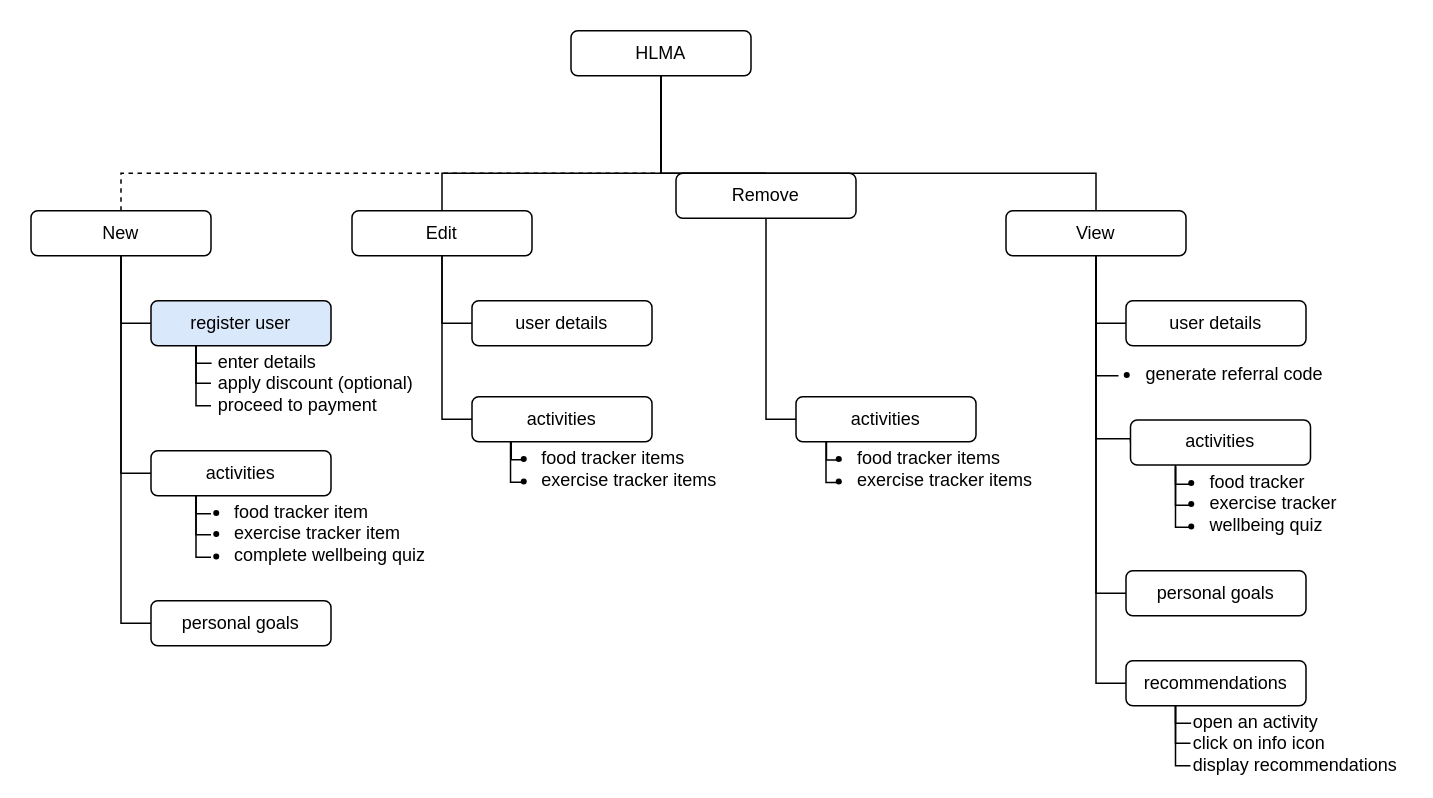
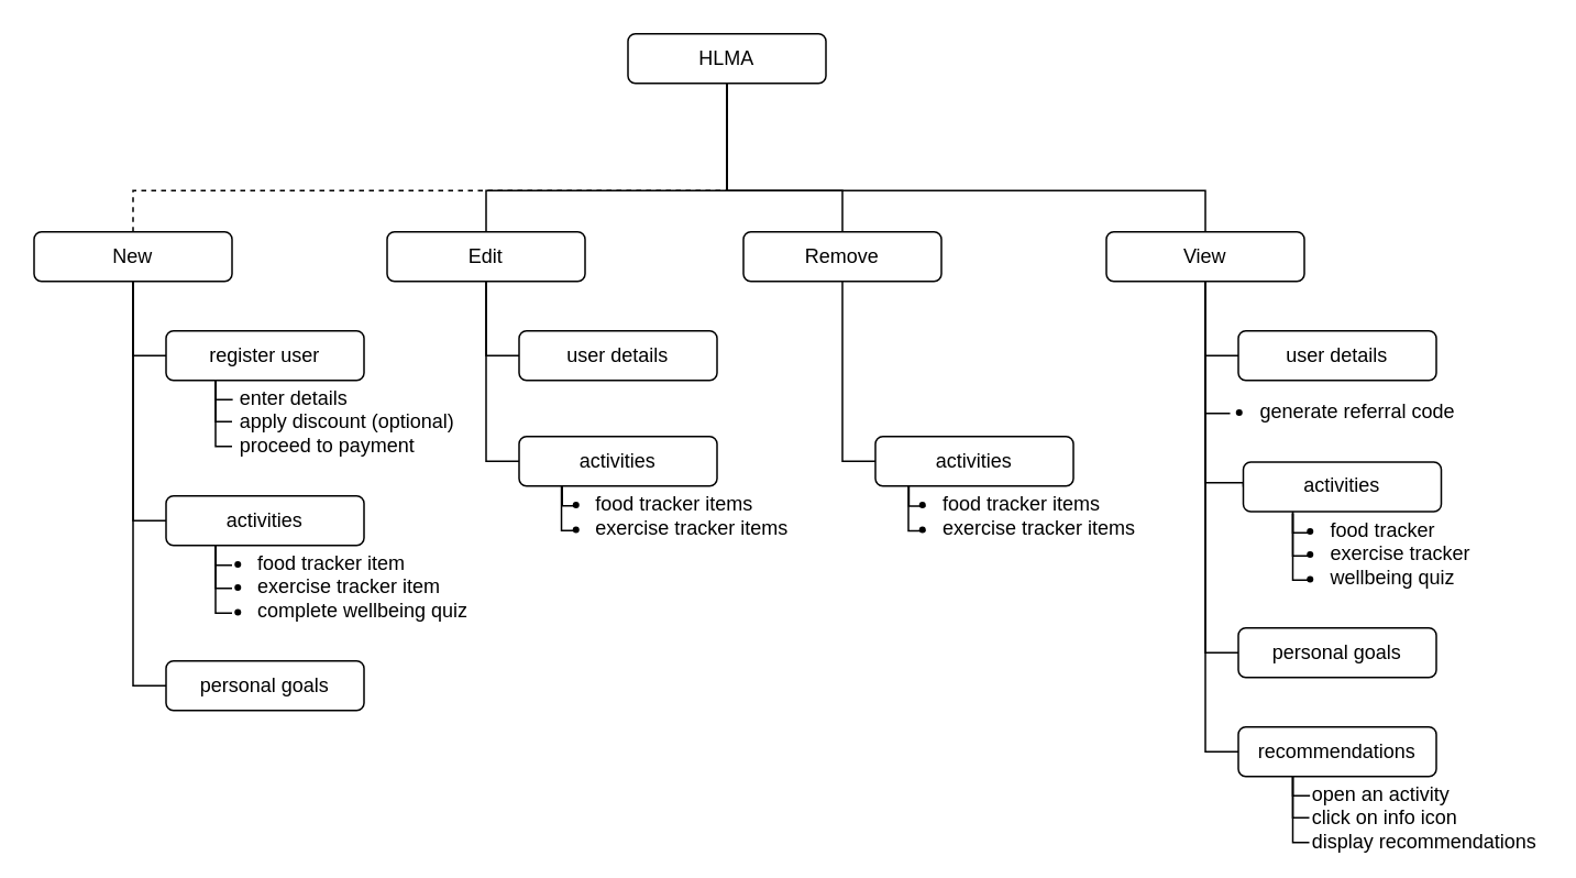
  <mxCell id="0" />
  <mxCell id="1" parent="0" />
  <mxCell id="2" value="HLMA" style="rounded=1;whiteSpace=wrap;html=1;" vertex="1" parent="1"><mxGeometry x="380" y="20" width="120" height="30" as="geometry" /></mxCell>
  <mxCell id="3" style="edgeStyle=orthogonalEdgeStyle;rounded=0;orthogonalLoop=1;jettySize=auto;html=1;entryX=0;entryY=0.5;entryDx=0;entryDy=0;endArrow=none;endFill=0;" edge="1" parent="1" source="4" target="15"><mxGeometry relative="1" as="geometry" /></mxCell>
  <mxCell id="4" value="New" style="rounded=1;whiteSpace=wrap;html=1;" vertex="1" parent="1"><mxGeometry y="140" width="120" height="30" as="geometry" x="20" /></mxCell>
  <mxCell id="5" value="" style="edgeStyle=orthogonalEdgeStyle;rounded=0;orthogonalLoop=1;jettySize=auto;html=1;endArrow=none;endFill=0;entryX=0;entryY=0.5;entryDx=0;entryDy=0;" edge="1" parent="1" source="7" target="14"><mxGeometry relative="1" as="geometry" /></mxCell>
  <mxCell id="6" style="edgeStyle=orthogonalEdgeStyle;rounded=0;orthogonalLoop=1;jettySize=auto;html=1;exitX=0.5;exitY=0;exitDx=0;exitDy=0;entryX=0.5;entryY=1;entryDx=0;entryDy=0;endArrow=none;endFill=0;" edge="1" parent="1" source="7" target="2"><mxGeometry relative="1" as="geometry"><mxPoint x="330" y="135" as="sourcePoint" /><mxPoint x="434" y="45" as="targetPoint" /><Array as="points"><mxPoint x="294" y="115" /><mxPoint x="440" y="115" /></Array></mxGeometry></mxCell>
  <mxCell id="7" value="Edit" style="rounded=1;whiteSpace=wrap;html=1;" vertex="1" parent="1"><mxGeometry x="234" y="140" width="120" height="30" as="geometry" /></mxCell>
  <mxCell id="8" value="" style="edgeStyle=orthogonalEdgeStyle;rounded=0;orthogonalLoop=1;jettySize=auto;html=1;endArrow=none;endFill=0;entryX=0.5;entryY=1;entryDx=0;entryDy=0;dashed=1;" edge="1" parent="1" source="4" target="2"><mxGeometry relative="1" as="geometry"><mxPoint x="230" y="115" as="sourcePoint" /><mxPoint x="430" y="115" as="targetPoint" /><Array as="points"><mxPoint x="80" y="115" /><mxPoint x="440" y="115" /></Array></mxGeometry></mxCell>
  <mxCell id="9" style="edgeStyle=orthogonalEdgeStyle;rounded=0;orthogonalLoop=1;jettySize=auto;html=1;entryX=0.5;entryY=1;entryDx=0;entryDy=0;endArrow=none;endFill=0;exitX=0.5;exitY=0;exitDx=0;exitDy=0;" edge="1" parent="1" source="10" target="2"><mxGeometry relative="1" as="geometry"><mxPoint x="690.029" y="135" as="sourcePoint" /><mxPoint x="434" y="45" as="targetPoint" /><Array as="points"><mxPoint x="510" y="115" /><mxPoint x="440" y="115" /></Array></mxGeometry></mxCell>
- <mxCell id="10" value="Remove" style="rounded=1;whiteSpace=wrap;html=1;" vertex="1" parent="1"><mxGeometry x="450" y="115" width="120" height="30" as="geometry" /></mxCell>
+ <mxCell id="10" value="Remove" style="rounded=1;whiteSpace=wrap;html=1;" vertex="1" parent="1"><mxGeometry x="450" y="140" width="120" height="30" as="geometry" /></mxCell>
  <mxCell id="11" style="edgeStyle=orthogonalEdgeStyle;rounded=0;orthogonalLoop=1;jettySize=auto;html=1;entryX=0.5;entryY=1;entryDx=0;entryDy=0;endArrow=none;endFill=0;exitX=0.5;exitY=0;exitDx=0;exitDy=0;" edge="1" parent="1" source="13" target="2"><mxGeometry relative="1" as="geometry"><mxPoint x="690" y="145" as="sourcePoint" /><mxPoint x="434" y="55" as="targetPoint" /><Array as="points"><mxPoint x="730" y="115" /><mxPoint x="440" y="115" /></Array></mxGeometry></mxCell>
  <mxCell id="12" style="edgeStyle=orthogonalEdgeStyle;rounded=0;orthogonalLoop=1;jettySize=auto;html=1;entryX=0;entryY=0.5;entryDx=0;entryDy=0;endArrow=none;endFill=0;" edge="1" parent="1" source="13" target="16"><mxGeometry relative="1" as="geometry" /></mxCell>
  <mxCell id="13" value="View" style="rounded=1;whiteSpace=wrap;html=1;" vertex="1" parent="1"><mxGeometry x="670" y="140" width="120" height="30" as="geometry" /></mxCell>
  <mxCell id="14" value="user details" style="rounded=1;whiteSpace=wrap;html=1;" vertex="1" parent="1"><mxGeometry x="314" y="200" width="120" height="30" as="geometry" /></mxCell>
- <mxCell id="15" value="register user" style="rounded=1;whiteSpace=wrap;html=1;fillColor=#dae8fc;" vertex="1" parent="1"><mxGeometry x="100" y="200" width="120" height="30" as="geometry" /></mxCell>
+ <mxCell id="15" value="register user" style="rounded=1;whiteSpace=wrap;html=1;" vertex="1" parent="1"><mxGeometry x="100" y="200" width="120" height="30" as="geometry" /></mxCell>
  <mxCell id="16" value="user details" style="rounded=1;whiteSpace=wrap;html=1;" vertex="1" parent="1"><mxGeometry x="750" y="200" width="120" height="30" as="geometry" /></mxCell>
  <mxCell id="17" style="edgeStyle=orthogonalEdgeStyle;rounded=0;orthogonalLoop=1;jettySize=auto;html=1;entryX=0.25;entryY=1;entryDx=0;entryDy=0;endArrow=none;endFill=0;exitX=0.003;exitY=0.058;exitDx=0;exitDy=0;exitPerimeter=0;" edge="1" parent="1" source="18" target="15"><mxGeometry relative="1" as="geometry"><mxPoint x="130" y="250" as="sourcePoint" /></mxGeometry></mxCell>
  <mxCell id="18" value="&lt;div style=&quot;text-align: left;&quot;&gt;enter details&lt;/div&gt;&lt;div style=&quot;text-align: left;&quot;&gt;apply discount (optional)&lt;/div&gt;&lt;div style=&quot;text-align: left;&quot;&gt;proceed to payment&lt;/div&gt;" style="text;html=1;strokeColor=none;fillColor=none;align=center;verticalAlign=middle;whiteSpace=wrap;rounded=0;" vertex="1" parent="1"><mxGeometry x="140" y="240" width="140" height="30" as="geometry" /></mxCell>
  <mxCell id="19" style="edgeStyle=orthogonalEdgeStyle;rounded=0;orthogonalLoop=1;jettySize=auto;html=1;entryX=0.5;entryY=1;entryDx=0;entryDy=0;endArrow=none;endFill=0;" edge="1" parent="1" source="20" target="4"><mxGeometry relative="1" as="geometry"><Array as="points"><mxPoint x="80" y="315" /></Array></mxGeometry></mxCell>
  <mxCell id="20" value="activities" style="rounded=1;whiteSpace=wrap;html=1;" vertex="1" parent="1"><mxGeometry x="100" y="300" width="120" height="30" as="geometry" /></mxCell>
  <mxCell id="21" style="edgeStyle=orthogonalEdgeStyle;rounded=0;orthogonalLoop=1;jettySize=auto;html=1;entryX=0.5;entryY=1;entryDx=0;entryDy=0;endArrow=none;endFill=0;exitX=0;exitY=0.5;exitDx=0;exitDy=0;" edge="1" parent="1" source="22" target="4"><mxGeometry relative="1" as="geometry"><Array as="points"><mxPoint x="80" y="415" /></Array></mxGeometry></mxCell>
  <mxCell id="22" value="personal goals" style="rounded=1;whiteSpace=wrap;html=1;" vertex="1" parent="1"><mxGeometry x="100" y="400" width="120" height="30" as="geometry" /></mxCell>
  <mxCell id="23" style="edgeStyle=orthogonalEdgeStyle;rounded=0;orthogonalLoop=1;jettySize=auto;html=1;entryX=0.25;entryY=1;entryDx=0;entryDy=0;endArrow=none;endFill=0;exitX=0;exitY=0.5;exitDx=0;exitDy=0;" edge="1" parent="1" source="18" target="15"><mxGeometry relative="1" as="geometry"><mxPoint x="140" y="260.87" as="sourcePoint" /><mxPoint x="129.58" y="249.13" as="targetPoint" /></mxGeometry></mxCell>
  <mxCell id="24" style="edgeStyle=orthogonalEdgeStyle;rounded=0;orthogonalLoop=1;jettySize=auto;html=1;entryX=0.25;entryY=1;entryDx=0;entryDy=0;endArrow=none;endFill=0;" edge="1" parent="1" target="15"><mxGeometry relative="1" as="geometry"><mxPoint x="140" y="270" as="sourcePoint" /><mxPoint x="130" y="240" as="targetPoint" /><Array as="points"><mxPoint x="130" y="270" /></Array></mxGeometry></mxCell>
  <mxCell id="25" value="&lt;div style=&quot;&quot;&gt;&lt;ul&gt;&lt;li style=&quot;text-align: left;&quot;&gt;generate referral code&lt;/li&gt;&lt;/ul&gt;&lt;/div&gt;" style="text;html=1;strokeColor=none;fillColor=none;align=center;verticalAlign=middle;whiteSpace=wrap;rounded=0;" vertex="1" parent="1"><mxGeometry x="720" y="234" width="165" height="30" as="geometry" /></mxCell>
  <mxCell id="26" style="edgeStyle=orthogonalEdgeStyle;rounded=0;orthogonalLoop=1;jettySize=auto;html=1;entryX=0.5;entryY=1;entryDx=0;entryDy=0;endArrow=none;endFill=0;" edge="1" parent="1" target="13"><mxGeometry relative="1" as="geometry"><mxPoint x="745" y="250" as="sourcePoint" /><mxPoint x="735" y="230" as="targetPoint" /><Array as="points"><mxPoint x="745" y="250" /><mxPoint x="730" y="250" /></Array></mxGeometry></mxCell>
  <mxCell id="27" style="edgeStyle=orthogonalEdgeStyle;rounded=0;orthogonalLoop=1;jettySize=auto;html=1;entryX=0.25;entryY=1;entryDx=0;entryDy=0;endArrow=none;endFill=0;" edge="1" parent="1"><mxGeometry relative="1" as="geometry"><mxPoint x="140" y="342" as="sourcePoint" /><mxPoint x="130" y="330" as="targetPoint" /></mxGeometry></mxCell>
  <mxCell id="28" style="edgeStyle=orthogonalEdgeStyle;rounded=0;orthogonalLoop=1;jettySize=auto;html=1;entryX=0.25;entryY=1;entryDx=0;entryDy=0;endArrow=none;endFill=0;" edge="1" parent="1" target="20"><mxGeometry relative="1" as="geometry"><mxPoint x="140" y="356" as="sourcePoint" /><mxPoint x="130.64" y="328.77" as="targetPoint" /><Array as="points"><mxPoint x="130" y="356" /></Array></mxGeometry></mxCell>
  <mxCell id="29" style="edgeStyle=orthogonalEdgeStyle;rounded=0;orthogonalLoop=1;jettySize=auto;html=1;entryX=0.25;entryY=1;entryDx=0;entryDy=0;endArrow=none;endFill=0;" edge="1" parent="1" target="20"><mxGeometry relative="1" as="geometry"><mxPoint x="140" y="371" as="sourcePoint" /><mxPoint x="130" y="331" as="targetPoint" /><Array as="points"><mxPoint x="130" y="371" /></Array></mxGeometry></mxCell>
  <mxCell id="30" style="edgeStyle=orthogonalEdgeStyle;rounded=0;orthogonalLoop=1;jettySize=auto;html=1;exitX=0;exitY=0.5;exitDx=0;exitDy=0;entryX=0.5;entryY=1;entryDx=0;entryDy=0;endArrow=none;endFill=0;" edge="1" parent="1" source="31" target="7"><mxGeometry relative="1" as="geometry" /></mxCell>
  <mxCell id="31" value="activities" style="rounded=1;whiteSpace=wrap;html=1;" vertex="1" parent="1"><mxGeometry x="314" y="264" width="120" height="30" as="geometry" /></mxCell>
  <mxCell id="32" value="&lt;div style=&quot;text-align: left;&quot;&gt;&lt;ul&gt;&lt;li&gt;food tracker item&lt;/li&gt;&lt;li&gt;exercise tracker item&lt;/li&gt;&lt;li&gt;complete wellbeing quiz&lt;/li&gt;&lt;/ul&gt;&lt;/div&gt;" style="text;html=1;strokeColor=none;fillColor=none;align=center;verticalAlign=middle;whiteSpace=wrap;rounded=0;" vertex="1" parent="1"><mxGeometry x="109" y="340" width="181" height="30" as="geometry" /></mxCell>
  <mxCell id="33" style="edgeStyle=orthogonalEdgeStyle;rounded=0;orthogonalLoop=1;jettySize=auto;html=1;entryX=0.218;entryY=0.982;entryDx=0;entryDy=0;endArrow=none;endFill=0;entryPerimeter=0;" edge="1" parent="1" target="31"><mxGeometry relative="1" as="geometry"><mxPoint x="350" y="306" as="sourcePoint" /><mxPoint x="340" y="294" as="targetPoint" /><Array as="points"><mxPoint x="340" y="306" /><mxPoint x="340" y="294" /></Array></mxGeometry></mxCell>
  <mxCell id="34" style="edgeStyle=orthogonalEdgeStyle;rounded=0;orthogonalLoop=1;jettySize=auto;html=1;entryX=0.214;entryY=0.992;entryDx=0;entryDy=0;endArrow=none;endFill=0;entryPerimeter=0;" edge="1" parent="1" target="31"><mxGeometry relative="1" as="geometry"><mxPoint x="350" y="321" as="sourcePoint" /><mxPoint x="340" y="295" as="targetPoint" /><Array as="points"><mxPoint x="340" y="321" /></Array></mxGeometry></mxCell>
  <mxCell id="35" value="&lt;div style=&quot;text-align: left;&quot;&gt;&lt;ul&gt;&lt;li&gt;food tracker items&lt;/li&gt;&lt;li&gt;exercise tracker items&lt;/li&gt;&lt;/ul&gt;&lt;/div&gt;" style="text;html=1;strokeColor=none;fillColor=none;align=center;verticalAlign=middle;whiteSpace=wrap;rounded=0;" vertex="1" parent="1"><mxGeometry x="318" y="297" width="162" height="30" as="geometry" /></mxCell>
  <mxCell id="36" style="edgeStyle=orthogonalEdgeStyle;rounded=0;orthogonalLoop=1;jettySize=auto;html=1;entryX=0.5;entryY=1;entryDx=0;entryDy=0;endArrow=none;endFill=0;" edge="1" parent="1" source="37" target="10"><mxGeometry relative="1" as="geometry"><Array as="points"><mxPoint x="510" y="279" /></Array></mxGeometry></mxCell>
  <mxCell id="37" value="activities" style="rounded=1;whiteSpace=wrap;html=1;" vertex="1" parent="1"><mxGeometry x="530" y="264" width="120" height="30" as="geometry" /></mxCell>
  <mxCell id="38" value="&lt;div style=&quot;text-align: left;&quot;&gt;&lt;ul&gt;&lt;li&gt;food tracker items&lt;/li&gt;&lt;li&gt;exercise tracker items&lt;/li&gt;&lt;/ul&gt;&lt;/div&gt;" style="text;html=1;strokeColor=none;fillColor=none;align=center;verticalAlign=middle;whiteSpace=wrap;rounded=0;" vertex="1" parent="1"><mxGeometry x="529" y="297" width="161" height="30" as="geometry" /></mxCell>
  <mxCell id="39" style="edgeStyle=orthogonalEdgeStyle;rounded=0;orthogonalLoop=1;jettySize=auto;html=1;entryX=0.25;entryY=1;entryDx=0;entryDy=0;endArrow=none;endFill=0;" edge="1" parent="1"><mxGeometry relative="1" as="geometry"><mxPoint x="560.32" y="306.24" as="sourcePoint" /><mxPoint x="550.32" y="294.24" as="targetPoint" /></mxGeometry></mxCell>
  <mxCell id="40" style="edgeStyle=orthogonalEdgeStyle;rounded=0;orthogonalLoop=1;jettySize=auto;html=1;entryX=0.214;entryY=0.992;entryDx=0;entryDy=0;endArrow=none;endFill=0;entryPerimeter=0;" edge="1" parent="1"><mxGeometry relative="1" as="geometry"><mxPoint x="560.32" y="321.24" as="sourcePoint" /><mxPoint x="550" y="294" as="targetPoint" /><Array as="points"><mxPoint x="550.32" y="321.24" /></Array></mxGeometry></mxCell>
  <mxCell id="41" style="edgeStyle=orthogonalEdgeStyle;rounded=0;orthogonalLoop=1;jettySize=auto;html=1;entryX=0.5;entryY=1;entryDx=0;entryDy=0;endArrow=none;endFill=0;exitX=0;exitY=0.5;exitDx=0;exitDy=0;" edge="1" parent="1" source="42" target="13"><mxGeometry relative="1" as="geometry"><Array as="points"><mxPoint x="730" y="292" /></Array></mxGeometry></mxCell>
  <mxCell id="42" value="activities" style="rounded=1;whiteSpace=wrap;html=1;" vertex="1" parent="1"><mxGeometry x="753" y="279.49" width="120" height="30" as="geometry" /></mxCell>
  <mxCell id="43" style="edgeStyle=orthogonalEdgeStyle;rounded=0;orthogonalLoop=1;jettySize=auto;html=1;entryX=0.25;entryY=1;entryDx=0;entryDy=0;endArrow=none;endFill=0;" edge="1" parent="1"><mxGeometry relative="1" as="geometry"><mxPoint x="793" y="322.25" as="sourcePoint" /><mxPoint x="783" y="310.49" as="targetPoint" /></mxGeometry></mxCell>
  <mxCell id="44" style="edgeStyle=orthogonalEdgeStyle;rounded=0;orthogonalLoop=1;jettySize=auto;html=1;entryX=0.25;entryY=1;entryDx=0;entryDy=0;endArrow=none;endFill=0;" edge="1" parent="1"><mxGeometry relative="1" as="geometry"><mxPoint x="793" y="336.25" as="sourcePoint" /><mxPoint x="783" y="310.49" as="targetPoint" /><Array as="points"><mxPoint x="783" y="336.49" /></Array></mxGeometry></mxCell>
  <mxCell id="45" style="edgeStyle=orthogonalEdgeStyle;rounded=0;orthogonalLoop=1;jettySize=auto;html=1;entryX=0.25;entryY=1;entryDx=0;entryDy=0;endArrow=none;endFill=0;" edge="1" parent="1"><mxGeometry relative="1" as="geometry"><mxPoint x="793" y="351" as="sourcePoint" /><mxPoint x="783" y="309.49" as="targetPoint" /><Array as="points"><mxPoint x="783" y="351" /></Array></mxGeometry></mxCell>
  <mxCell id="46" value="&lt;div style=&quot;text-align: left;&quot;&gt;&lt;ul&gt;&lt;li&gt;food tracker&lt;/li&gt;&lt;li&gt;exercise tracker&lt;/li&gt;&lt;li&gt;wellbeing quiz&lt;/li&gt;&lt;/ul&gt;&lt;/div&gt;" style="text;html=1;strokeColor=none;fillColor=none;align=center;verticalAlign=middle;whiteSpace=wrap;rounded=0;" vertex="1" parent="1"><mxGeometry x="749" y="320" width="159" height="30" as="geometry" /></mxCell>
  <mxCell id="47" style="edgeStyle=orthogonalEdgeStyle;rounded=0;orthogonalLoop=1;jettySize=auto;html=1;exitX=0;exitY=0.5;exitDx=0;exitDy=0;entryX=0.5;entryY=1;entryDx=0;entryDy=0;endArrow=none;endFill=0;" edge="1" parent="1" source="48" target="13"><mxGeometry relative="1" as="geometry" /></mxCell>
  <mxCell id="48" value="personal goals" style="rounded=1;whiteSpace=wrap;html=1;" vertex="1" parent="1"><mxGeometry x="750" y="380" width="120" height="30" as="geometry" /></mxCell>
  <mxCell id="49" style="edgeStyle=orthogonalEdgeStyle;rounded=0;orthogonalLoop=1;jettySize=auto;html=1;exitX=0;exitY=0.5;exitDx=0;exitDy=0;entryX=0.5;entryY=1;entryDx=0;entryDy=0;endArrow=none;endFill=0;" edge="1" parent="1" source="50" target="13"><mxGeometry relative="1" as="geometry" /></mxCell>
  <mxCell id="50" value="recommendations" style="rounded=1;whiteSpace=wrap;html=1;" vertex="1" parent="1"><mxGeometry x="750" y="440" width="120" height="30" as="geometry" /></mxCell>
  <mxCell id="51" style="edgeStyle=orthogonalEdgeStyle;rounded=0;orthogonalLoop=1;jettySize=auto;html=1;entryX=0.25;entryY=1;entryDx=0;entryDy=0;endArrow=none;endFill=0;exitX=0.003;exitY=0.058;exitDx=0;exitDy=0;exitPerimeter=0;" edge="1" parent="1" source="52"><mxGeometry relative="1" as="geometry"><mxPoint x="783" y="490" as="sourcePoint" /><mxPoint x="783" y="470" as="targetPoint" /></mxGeometry></mxCell>
  <mxCell id="52" value="&lt;div style=&quot;&quot;&gt;open an activity&lt;/div&gt;&lt;div style=&quot;&quot;&gt;click on info icon&lt;/div&gt;&lt;div style=&quot;&quot;&gt;display recommendations&lt;/div&gt;" style="text;html=1;strokeColor=none;fillColor=none;align=left;verticalAlign=middle;whiteSpace=wrap;rounded=0;" vertex="1" parent="1"><mxGeometry x="793" y="480" width="140" height="30" as="geometry" /></mxCell>
  <mxCell id="53" style="edgeStyle=orthogonalEdgeStyle;rounded=0;orthogonalLoop=1;jettySize=auto;html=1;entryX=0.25;entryY=1;entryDx=0;entryDy=0;endArrow=none;endFill=0;exitX=0;exitY=0.5;exitDx=0;exitDy=0;" edge="1" parent="1" source="52"><mxGeometry relative="1" as="geometry"><mxPoint x="793" y="500.87" as="sourcePoint" /><mxPoint x="783" y="470" as="targetPoint" /></mxGeometry></mxCell>
  <mxCell id="54" style="edgeStyle=orthogonalEdgeStyle;rounded=0;orthogonalLoop=1;jettySize=auto;html=1;entryX=0.25;entryY=1;entryDx=0;entryDy=0;endArrow=none;endFill=0;" edge="1" parent="1"><mxGeometry relative="1" as="geometry"><mxPoint x="793" y="510" as="sourcePoint" /><mxPoint x="783" y="470" as="targetPoint" /><Array as="points"><mxPoint x="783" y="510" /></Array></mxGeometry></mxCell>
